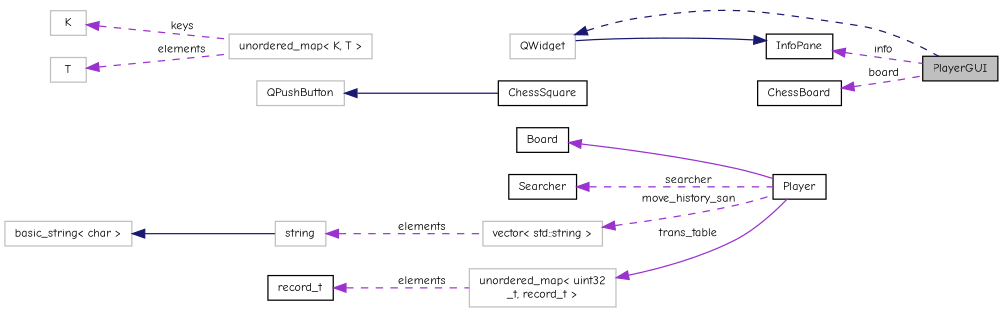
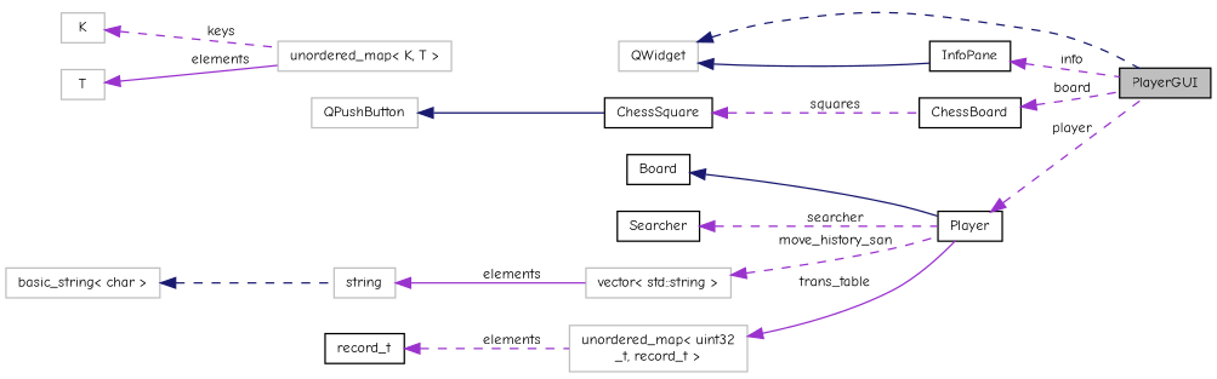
  digraph {
    fontname="Comic Neue"
    rankdir=LR
    node [color=grey75 fillcolor=white fontname="Comic Neue" fontsize=10 shape=record style=filled]
    edge [color=darkorchid3 dir=back fontname="Comic Neue" fontsize=10 labelfontname=Helvetica labelfontsize=10 style=dashed]
    n1 [color=black fillcolor=grey75 fontcolor=black height=0.2 label=PlayerGUI width=0.4]
    n2 [height=0.2 label=QWidget width=0.4]
    n3 [color=black height=0.2 label=InfoPane width=0.4]
    n4 [color=black height=0.2 label=ChessBoard width=0.4]
    n5 [color=black height=0.2 label=Player width=0.4]
    n6 [color=black height=0.2 label=Board width=0.4]
    n7 [color=black height=0.2 label=Searcher width=0.4]
    n8 [height=0.2 label="unordered_map\< K, T \>" width=0.4]
    n9 [height=0.2 label=K width=0.4]
    n10 [height=0.2 label=T width=0.4]
    n11 [height=0.2 label="vector\< std::string \>" width=0.4]
    n12 [height=0.2 label=string width=0.4]
    n13 [height=0.2 label="basic_string\< char \>" width=0.4]
    n14 [height=0.2 label="unordered_map\< uint32\l_t, record_t \>" width=0.4]
    n15 [color=black height=0.2 label=record_t width=0.4]
    n16 [color=black height=0.2 label=ChessSquare width=0.4]
    n17 [height=0.2 label=QPushButton width=0.4]
    n2 -> n1 [color=midnightblue]
-   n3 -> n2 [color=midnightblue style=solid]
+   n2 -> n3 [color=midnightblue style=solid]
    n3 -> n1 [label=" info"]
    n4 -> n1 [label=" board"]
-   n6 -> n5 [style=solid]
+   n5 -> n1 [label=" player"]
+   n6 -> n5 [color=midnightblue style=solid]
    n7 -> n5 [label=" searcher"]
    n9 -> n8 [label=" keys"]
-   n10 -> n8 [label=" elements"]
+   n10 -> n8 [label=" elements" style=solid]
    n11 -> n5 [label=" move_history_san"]
-   n12 -> n11 [label=" elements"]
-   n13 -> n12 [color=midnightblue style=solid]
+   n12 -> n11 [label=" elements" style=solid]
+   n13 -> n12 [color=midnightblue]
    n14 -> n5 [label=" trans_table" style=solid]
    n15 -> n14 [label=" elements"]
+   n16 -> n4 [label=" squares"]
    n17 -> n16 [color=midnightblue style=solid]
  }
